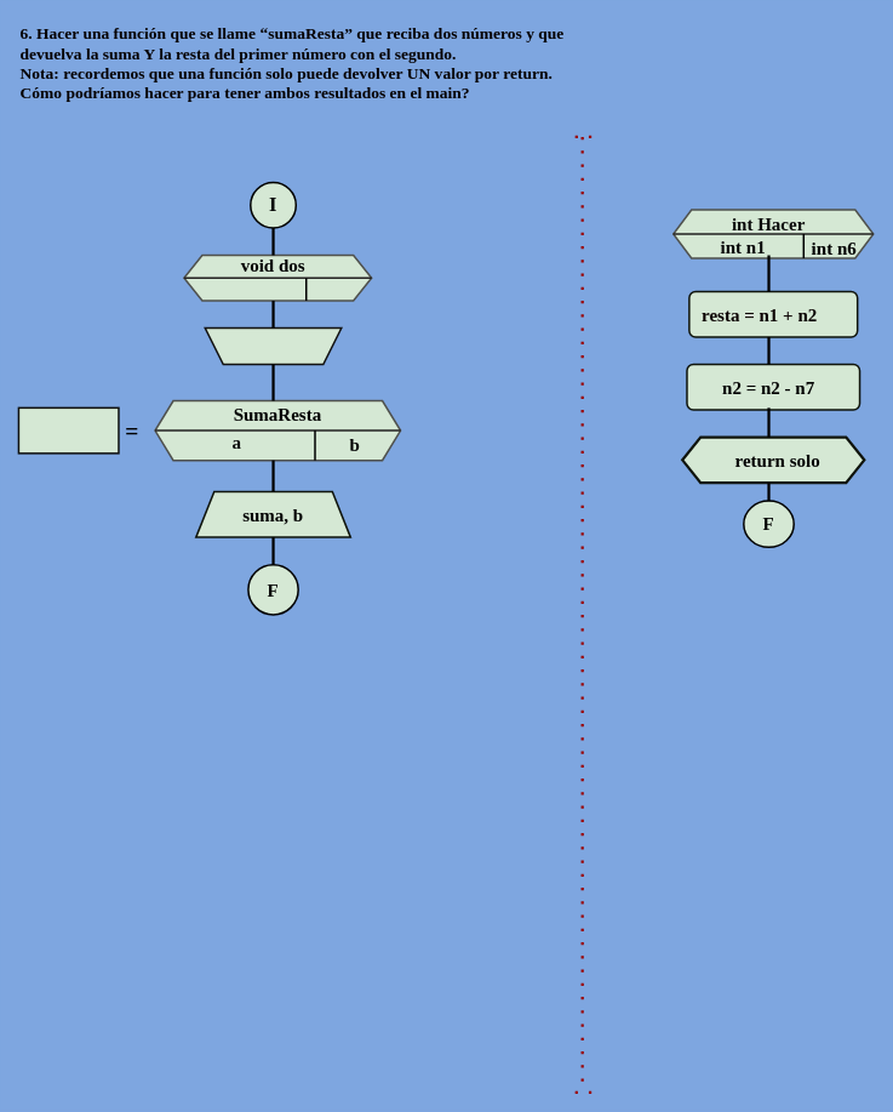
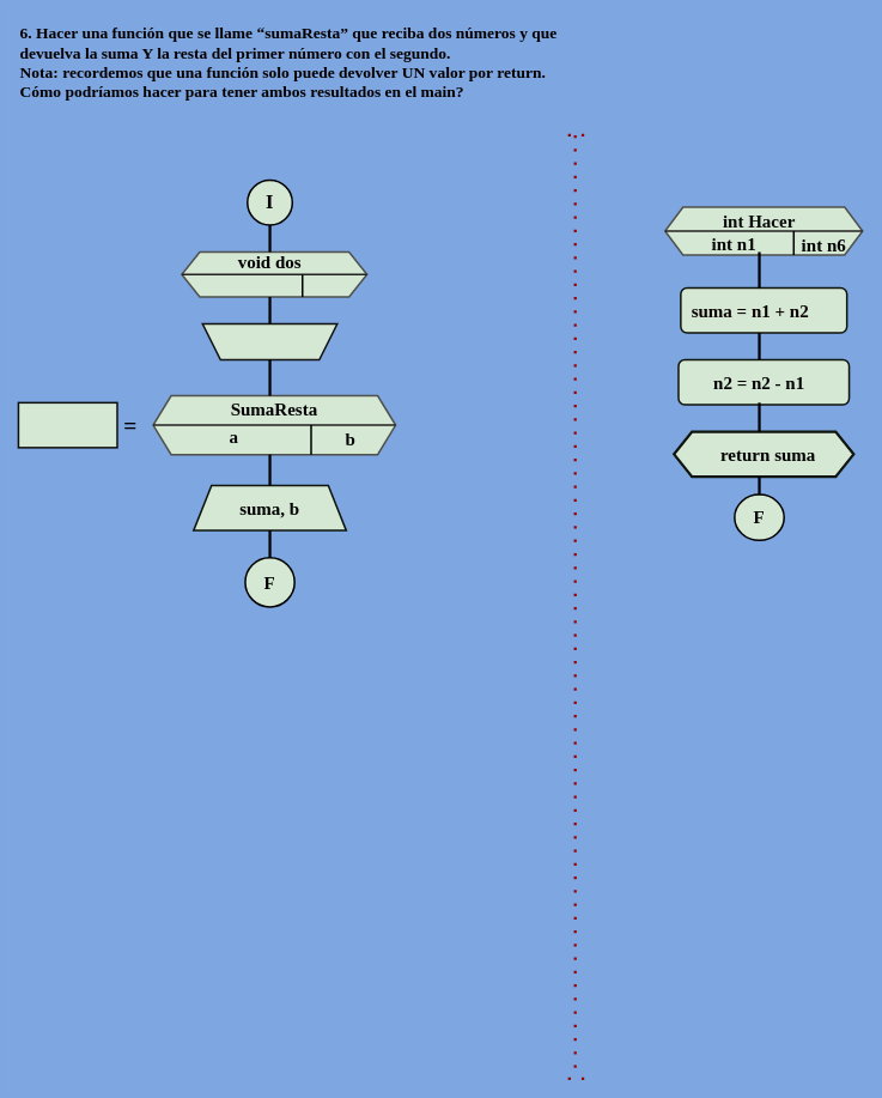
  <mxCell id="0" />
  <mxCell id="1" parent="0" />
  <mxCell id="2" value="6. Hacer una función que se llame “sumaResta” que reciba dos números y que&#10;devuelva la suma Y la resta del primer número con el segundo.&#10;Nota: recordemos que una función solo puede devolver UN valor por return.&#10;Cómo podríamos hacer para tener ambos resultados en el main?" style="text;whiteSpace=wrap;html=1;fontSize=18;fontFamily=Comic Sans MS;fontStyle=1;fontColor=#050000;" vertex="1" parent="1"><mxGeometry width="750" height="110" as="geometry" x="20" y="20" /></mxCell>
  <mxCell id="3" value="" style="shape=crossbar;whiteSpace=wrap;html=1;rounded=1;direction=south;hachureGap=4;fontFamily=Architects Daughter;fontSource=https%3A%2F%2Ffonts.googleapis.com%2Fcss%3Ffamily%3DArchitects%2BDaughter;fontSize=20;dashed=1;dashPattern=1 4;strokeColor=#990000;strokeWidth=3;" vertex="1" parent="1"><mxGeometry x="630" y="150" width="20" height="1050" as="geometry" /></mxCell>
  <mxCell id="4" value="" style="group;aspect=fixed;" vertex="1" connectable="0" parent="1"><mxGeometry x="720" y="230" width="240" height="371" as="geometry" /></mxCell>
  <mxCell id="5" value="" style="group;aspect=fixed;" vertex="1" connectable="0" parent="4"><mxGeometry x="20" width="220" height="56.66" as="geometry" /></mxCell>
  <mxCell id="6" value="" style="shape=hexagon;perimeter=hexagonPerimeter2;whiteSpace=wrap;html=1;fixedSize=1;rounded=0;labelBackgroundColor=none;strokeColor=#4f514d;strokeWidth=2;align=center;verticalAlign=middle;fontFamily=Helvetica;fontSize=12;fillColor=#d5e8d4;aspect=fixed;" vertex="1" parent="5"><mxGeometry width="219.982" height="53.329" as="geometry" /></mxCell>
  <mxCell id="7" value="" style="line;strokeWidth=2;html=1;rounded=0;labelBackgroundColor=none;align=center;verticalAlign=middle;fontFamily=Helvetica;fontSize=12;strokeColor=#252323;aspect=fixed;" vertex="1" parent="5"><mxGeometry y="19.999" width="219.982" height="13.332" as="geometry" /></mxCell>
  <mxCell id="8" value="" style="line;strokeWidth=2;direction=south;html=1;rounded=0;labelBackgroundColor=none;strokeColor=#000000;align=center;verticalAlign=middle;fontFamily=Helvetica;fontSize=12;fontColor=default;fillColor=#d5e8d4;aspect=fixed;" vertex="1" parent="5"><mxGeometry x="140.0" y="26.665" width="6.666" height="26.664" as="geometry" /></mxCell>
  <mxCell id="9" value="int Hacer" style="text;strokeColor=none;align=center;fillColor=none;html=1;verticalAlign=middle;whiteSpace=wrap;rounded=0;fontSize=20;fontFamily=Architects Daughter;fontStyle=1;fontColor=#0a0a0a;" vertex="1" parent="5"><mxGeometry x="30" width="150" height="30" as="geometry" /></mxCell>
  <mxCell id="10" value="int n1" style="text;strokeColor=none;align=center;fillColor=none;html=1;verticalAlign=middle;whiteSpace=wrap;rounded=0;fontSize=20;fontFamily=Architects Daughter;fontStyle=1;fontColor=#080808;" vertex="1" parent="5"><mxGeometry x="47" y="25" width="60" height="30" as="geometry" /></mxCell>
  <mxCell id="11" value="int n6" style="text;strokeColor=none;align=center;fillColor=none;html=1;verticalAlign=middle;whiteSpace=wrap;rounded=0;fontSize=20;fontFamily=Architects Daughter;fontStyle=1;fontColor=#000000;" vertex="1" parent="5"><mxGeometry x="146.67" y="26.66" width="60" height="30" as="geometry" /></mxCell>
  <mxCell id="12" value="" style="strokeWidth=2;html=1;shape=mxgraph.flowchart.start_2;whiteSpace=wrap;rounded=0;labelBackgroundColor=none;strokeColor=#000000;align=center;verticalAlign=middle;fontFamily=Helvetica;fontSize=12;fontColor=default;fillColor=#d5e8d4;container=1;aspect=fixed;" vertex="1" parent="4"><mxGeometry x="97.43" y="320" width="55.14" height="51" as="geometry" /></mxCell>
  <mxCell id="13" value="F" style="text;strokeColor=none;align=center;fillColor=none;html=1;verticalAlign=middle;whiteSpace=wrap;rounded=0;fontSize=20;fontFamily=Architects Daughter;fontStyle=1;fontColor=#000000;aspect=fixed;" vertex="1" parent="12"><mxGeometry x="3.33" y="10.11" width="48.47" height="29.89" as="geometry" /></mxCell>
  <mxCell id="14" value="" style="rounded=1;whiteSpace=wrap;html=1;absoluteArcSize=1;arcSize=14;strokeWidth=2;labelBackgroundColor=none;strokeColor=#0F140C;align=center;verticalAlign=middle;fontFamily=Helvetica;fontSize=12;fontColor=default;fillColor=#d5e8d4;" vertex="1" parent="4"><mxGeometry x="37.5" y="90" width="185" height="50" as="geometry" /></mxCell>
  <mxCell id="15" value="" style="rounded=1;whiteSpace=wrap;html=1;absoluteArcSize=1;arcSize=14;strokeWidth=2;labelBackgroundColor=none;strokeColor=#0F140C;align=center;verticalAlign=middle;fontFamily=Helvetica;fontSize=12;fontColor=default;fillColor=#d5e8d4;" vertex="1" parent="4"><mxGeometry x="35" y="170" width="190" height="50" as="geometry" /></mxCell>
  <mxCell id="16" value="" style="shape=hexagon;perimeter=hexagonPerimeter2;whiteSpace=wrap;html=1;fixedSize=1;rounded=0;labelBackgroundColor=none;strokeColor=#0F140C;strokeWidth=3;align=center;verticalAlign=middle;fontFamily=Helvetica;fontSize=12;fontColor=default;fillColor=#d5e8d4;" vertex="1" parent="4"><mxGeometry x="30" y="250" width="200" height="50" as="geometry" /></mxCell>
- <mxCell id="17" value="resta = n1 + n2" style="text;strokeColor=none;align=center;fillColor=none;html=1;verticalAlign=middle;whiteSpace=wrap;rounded=0;fontSize=20;fontFamily=Architects Daughter;fontStyle=1;fontColor=#0a0000;" vertex="1" parent="4"><mxGeometry y="90" width="230" height="50" as="geometry" /></mxCell>
- <mxCell id="18" value="n2 = n2 - n7" style="text;strokeColor=none;align=center;fillColor=none;html=1;verticalAlign=middle;whiteSpace=wrap;rounded=0;fontSize=20;fontFamily=Architects Daughter;fontStyle=1;fontColor=#000000;" vertex="1" parent="4"><mxGeometry x="30" y="180" width="190" height="30" as="geometry" /></mxCell>
- <mxCell id="19" value="return solo" style="text;strokeColor=none;align=center;fillColor=none;html=1;verticalAlign=middle;whiteSpace=wrap;rounded=0;fontSize=20;fontFamily=Architects Daughter;fontStyle=1;fontColor=#000000;" vertex="1" parent="4"><mxGeometry x="30" y="260" width="210" height="30" as="geometry" /></mxCell>
+ <mxCell id="17" value="suma = n1 + n2" style="text;strokeColor=none;align=center;fillColor=none;html=1;verticalAlign=middle;whiteSpace=wrap;rounded=0;fontSize=20;fontFamily=Architects Daughter;fontStyle=1;fontColor=#0a0000;" vertex="1" parent="4"><mxGeometry y="90" width="230" height="50" as="geometry" /></mxCell>
+ <mxCell id="18" value="n2 = n2 - n1" style="text;strokeColor=none;align=center;fillColor=none;html=1;verticalAlign=middle;whiteSpace=wrap;rounded=0;fontSize=20;fontFamily=Architects Daughter;fontStyle=1;fontColor=#000000;" vertex="1" parent="4"><mxGeometry x="30" y="180" width="190" height="30" as="geometry" /></mxCell>
+ <mxCell id="19" value="return suma" style="text;strokeColor=none;align=center;fillColor=none;html=1;verticalAlign=middle;whiteSpace=wrap;rounded=0;fontSize=20;fontFamily=Architects Daughter;fontStyle=1;fontColor=#000000;" vertex="1" parent="4"><mxGeometry x="30" y="260" width="210" height="30" as="geometry" /></mxCell>
  <mxCell id="20" value="" style="line;strokeWidth=3;direction=south;html=1;hachureGap=4;fontFamily=Architects Daughter;fontSource=https://fonts.googleapis.com/css?family=Architects+Daughter;fontSize=20;strokeColor=#000000;" vertex="1" parent="4"><mxGeometry x="120" y="50" width="10" height="40" as="geometry" /></mxCell>
  <mxCell id="21" value="" style="line;strokeWidth=3;direction=south;html=1;hachureGap=4;fontFamily=Architects Daughter;fontSource=https://fonts.googleapis.com/css?family=Architects+Daughter;fontSize=20;strokeColor=#000000;" vertex="1" parent="4"><mxGeometry x="120" y="140" width="10" height="30" as="geometry" /></mxCell>
  <mxCell id="22" value="" style="line;strokeWidth=3;direction=south;html=1;hachureGap=4;fontFamily=Architects Daughter;fontSource=https://fonts.googleapis.com/css?family=Architects+Daughter;fontSize=20;strokeColor=#000000;" vertex="1" parent="4"><mxGeometry x="120" y="217.72" width="10" height="32.28" as="geometry" /></mxCell>
  <mxCell id="23" value="" style="line;strokeWidth=3;direction=south;html=1;hachureGap=4;fontFamily=Architects Daughter;fontSource=https://fonts.googleapis.com/css?family=Architects+Daughter;fontSize=20;strokeColor=#000000;" vertex="1" parent="4"><mxGeometry x="120" y="300" width="10" height="20" as="geometry" /></mxCell>
  <mxCell id="24" value="" style="group;aspect=fixed;" vertex="1" connectable="0" parent="1"><mxGeometry y="200" width="420.01" height="475" as="geometry" x="20" /></mxCell>
  <mxCell id="25" value="" style="group;aspect=fixed;" vertex="1" connectable="0" parent="24"><mxGeometry x="181.88" y="80" width="206.25" height="50" as="geometry" /></mxCell>
  <mxCell id="26" value="" style="shape=hexagon;perimeter=hexagonPerimeter2;whiteSpace=wrap;html=1;fixedSize=1;rounded=0;labelBackgroundColor=none;strokeColor=#4f514d;strokeWidth=2;align=center;verticalAlign=middle;fontFamily=Helvetica;fontSize=12;fillColor=#d5e8d4;aspect=fixed;" vertex="1" parent="25"><mxGeometry width="206.246" height="49.999" as="geometry" /></mxCell>
  <mxCell id="27" value="" style="line;strokeWidth=2;html=1;rounded=0;labelBackgroundColor=none;align=center;verticalAlign=middle;fontFamily=Helvetica;fontSize=12;strokeColor=#252323;aspect=fixed;" vertex="1" parent="25"><mxGeometry y="18.75" width="206.246" height="12.5" as="geometry" /></mxCell>
  <mxCell id="28" value="" style="line;strokeWidth=2;direction=south;html=1;rounded=0;labelBackgroundColor=none;strokeColor=#000000;align=center;verticalAlign=middle;fontFamily=Helvetica;fontSize=12;fontColor=default;fillColor=#d5e8d4;aspect=fixed;" vertex="1" parent="25"><mxGeometry x="131.25" y="25.0" width="6.25" height="24.999" as="geometry" /></mxCell>
  <mxCell id="29" value="void dos" style="text;strokeColor=none;align=center;fillColor=none;html=1;verticalAlign=middle;whiteSpace=wrap;rounded=0;fontSize=20;fontFamily=Architects Daughter;fontStyle=1;fontColor=#000000;" vertex="1" parent="25"><mxGeometry x="38.12" y="-8.75" width="120" height="40" as="geometry" /></mxCell>
  <mxCell id="30" value="" style="line;strokeWidth=3;direction=south;html=1;hachureGap=4;fontFamily=Architects Daughter;fontSource=https%3A%2F%2Ffonts.googleapis.com%2Fcss%3Ffamily%3DArchitects%2BDaughter;fontSize=20;strokeColor=#000000;" vertex="1" parent="25"><mxGeometry x="93.12" y="-30" width="10" height="30" as="geometry" /></mxCell>
  <mxCell id="31" value="" style="group;aspect=fixed;" vertex="1" connectable="0" parent="24"><mxGeometry x="150.01" y="240" width="270" height="65.45" as="geometry" /></mxCell>
  <mxCell id="32" value="" style="shape=hexagon;perimeter=hexagonPerimeter2;whiteSpace=wrap;html=1;fixedSize=1;rounded=0;labelBackgroundColor=none;strokeColor=#4f514d;strokeWidth=2;align=center;verticalAlign=middle;fontFamily=Helvetica;fontSize=12;fillColor=#d5e8d4;aspect=fixed;" vertex="1" parent="31"><mxGeometry width="269.981" height="65.45" as="geometry" /></mxCell>
  <mxCell id="33" value="" style="line;strokeWidth=2;html=1;rounded=0;labelBackgroundColor=none;align=center;verticalAlign=middle;fontFamily=Helvetica;fontSize=12;strokeColor=#252323;aspect=fixed;" vertex="1" parent="31"><mxGeometry y="24.544" width="269.981" height="16.363" as="geometry" /></mxCell>
  <mxCell id="34" value="" style="line;strokeWidth=2;direction=south;html=1;rounded=0;labelBackgroundColor=none;strokeColor=#000000;align=center;verticalAlign=middle;fontFamily=Helvetica;fontSize=12;fontColor=default;fillColor=#d5e8d4;aspect=fixed;" vertex="1" parent="31"><mxGeometry x="171.818" y="32.725" width="8.181" height="32.725" as="geometry" /></mxCell>
  <mxCell id="35" value="SumaResta" style="text;strokeColor=none;align=center;fillColor=none;html=1;verticalAlign=middle;whiteSpace=wrap;rounded=0;fontSize=20;fontFamily=Architects Daughter;fontStyle=1;fontColor=#000000;" vertex="1" parent="31"><mxGeometry x="69.99" width="130" height="30" as="geometry" /></mxCell>
  <mxCell id="36" value="a" style="text;strokeColor=none;align=center;fillColor=none;html=1;verticalAlign=middle;whiteSpace=wrap;rounded=0;fontSize=20;fontFamily=Architects Daughter;fontStyle=1;fontColor=#080808;" vertex="1" parent="31"><mxGeometry x="59.99" y="30" width="60" height="30" as="geometry" /></mxCell>
  <mxCell id="37" value="b" style="text;strokeColor=none;align=center;fillColor=none;html=1;verticalAlign=middle;whiteSpace=wrap;rounded=0;fontSize=20;fontFamily=Architects Daughter;fontColor=#000000;fontStyle=1" vertex="1" parent="31"><mxGeometry x="189.99" y="32.72" width="60" height="30" as="geometry" /></mxCell>
  <mxCell id="38" value="" style="shape=trapezoid;perimeter=trapezoidPerimeter;whiteSpace=wrap;html=1;fixedSize=1;rounded=0;labelBackgroundColor=none;strokeColor=#0F140C;strokeWidth=2;align=center;verticalAlign=middle;fontFamily=Helvetica;fontSize=12;fontColor=default;fillColor=#d5e8d4;" vertex="1" parent="24"><mxGeometry x="195" y="340" width="170" height="50" as="geometry" /></mxCell>
  <mxCell id="39" value="" style="shape=trapezoid;perimeter=trapezoidPerimeter;whiteSpace=wrap;html=1;fixedSize=1;rounded=0;labelBackgroundColor=none;strokeColor=#121211;strokeWidth=2;align=center;verticalAlign=middle;fontFamily=Helvetica;fontSize=12;fontColor=default;fillColor=#d5e8d4;direction=west;container=1;" vertex="1" parent="24"><mxGeometry x="205" y="160" width="150" height="40" as="geometry"><mxRectangle x="-1020" y="-650" width="50" height="40" as="alternateBounds" /></mxGeometry></mxCell>
  <mxCell id="40" value="" style="strokeWidth=2;html=1;shape=mxgraph.flowchart.start_2;whiteSpace=wrap;rounded=0;labelBackgroundColor=none;strokeColor=#000000;align=center;verticalAlign=middle;fontFamily=Helvetica;fontSize=12;fontColor=default;fillColor=#d5e8d4;" vertex="1" parent="24"><mxGeometry x="255" width="50" height="50" as="geometry" /></mxCell>
  <mxCell id="41" value="" style="strokeWidth=2;html=1;shape=mxgraph.flowchart.start_2;whiteSpace=wrap;rounded=0;labelBackgroundColor=none;strokeColor=#000000;align=center;verticalAlign=middle;fontFamily=Helvetica;fontSize=12;fontColor=default;fillColor=#d5e8d4;" vertex="1" parent="24"><mxGeometry x="252.5" y="420" width="55" height="55" as="geometry" /></mxCell>
  <mxCell id="42" value="=" style="text;strokeColor=none;align=center;fillColor=none;html=1;verticalAlign=middle;whiteSpace=wrap;rounded=0;fontSize=26;fontFamily=Architects Daughter;fontStyle=1;fontColor=#000000;" vertex="1" parent="24"><mxGeometry x="90" y="247.72" width="69.99" height="50" as="geometry" /></mxCell>
  <mxCell id="43" value="" style="rounded=0;whiteSpace=wrap;html=1;labelBackgroundColor=none;strokeColor=#0f100e;strokeWidth=2;align=center;verticalAlign=middle;fontFamily=Helvetica;fontSize=12;fontColor=default;fillColor=#d5e8d4;" vertex="1" parent="24"><mxGeometry y="247.72" width="110" height="50" as="geometry" /></mxCell>
  <mxCell id="44" value="I" style="text;strokeColor=none;align=center;fillColor=none;html=1;verticalAlign=middle;whiteSpace=wrap;rounded=0;fontSize=22;fontFamily=Architects Daughter;fontStyle=1;fontColor=#000000;" vertex="1" parent="24"><mxGeometry x="250" y="10" width="60" height="30" as="geometry" /></mxCell>
  <mxCell id="45" value="suma, b" style="text;strokeColor=none;align=center;fillColor=none;html=1;verticalAlign=middle;whiteSpace=wrap;rounded=0;fontSize=20;fontFamily=Architects Daughter;fontStyle=1;fontColor=#000000;" vertex="1" parent="24"><mxGeometry x="210" y="340" width="140" height="50" as="geometry" /></mxCell>
  <mxCell id="46" value="F" style="text;strokeColor=none;align=center;fillColor=none;html=1;verticalAlign=middle;whiteSpace=wrap;rounded=0;fontSize=20;fontFamily=Architects Daughter;fontStyle=1;fontColor=#000000;" vertex="1" parent="24"><mxGeometry x="250" y="432.5" width="60" height="30" as="geometry" /></mxCell>
  <mxCell id="47" value="" style="line;strokeWidth=3;direction=south;html=1;hachureGap=4;fontFamily=Architects Daughter;fontSource=https://fonts.googleapis.com/css?family=Architects+Daughter;fontSize=20;strokeColor=#000000;" vertex="1" parent="24"><mxGeometry x="275" y="130" width="10" height="30" as="geometry" /></mxCell>
  <mxCell id="48" value="" style="line;strokeWidth=3;direction=south;html=1;hachureGap=4;fontFamily=Architects Daughter;fontSource=https://fonts.googleapis.com/css?family=Architects+Daughter;fontSize=20;strokeColor=#000000;" vertex="1" parent="24"><mxGeometry x="275" y="200" width="10" height="40" as="geometry" /></mxCell>
  <mxCell id="49" value="" style="line;strokeWidth=3;direction=south;html=1;hachureGap=4;fontFamily=Architects Daughter;fontSource=https://fonts.googleapis.com/css?family=Architects+Daughter;fontSize=20;strokeColor=#000000;" vertex="1" parent="24"><mxGeometry x="275" y="305.45" width="10" height="34.55" as="geometry" /></mxCell>
  <mxCell id="50" value="" style="line;strokeWidth=3;direction=south;html=1;hachureGap=4;fontFamily=Architects Daughter;fontSource=https://fonts.googleapis.com/css?family=Architects+Daughter;fontSize=20;strokeColor=#000000;" vertex="1" parent="24"><mxGeometry x="275" y="390" width="10" height="30" as="geometry" /></mxCell>
